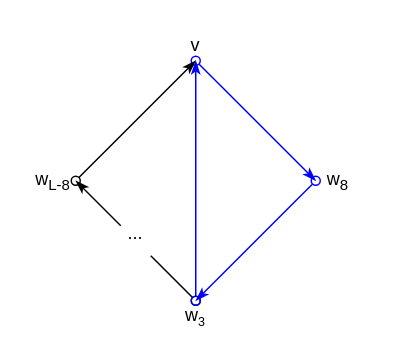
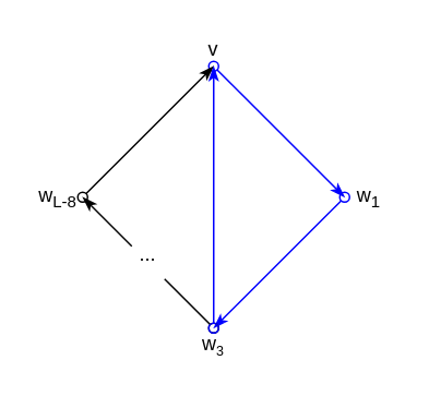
  <mxCell id="0" />
  <mxCell id="1" parent="0" />
  <mxCell id="2" value="" style="endArrow=classicThin;html=1;rounded=0;startArrow=oval;startFill=0;endFill=1;strokeColor=#0000FF;" parent="1" edge="1"><mxGeometry width="50" height="50" relative="1" as="geometry"><mxPoint x="210" y="120" as="sourcePoint" /><mxPoint x="130" y="200" as="targetPoint" /></mxGeometry></mxCell>
  <mxCell id="3" value="" style="endArrow=classicThin;html=1;rounded=0;endFill=1;startArrow=oval;startFill=0;strokeColor=#0000FF;" parent="1" edge="1"><mxGeometry width="50" height="50" relative="1" as="geometry"><mxPoint x="130" y="40" as="sourcePoint" /><mxPoint x="210" y="120" as="targetPoint" /></mxGeometry></mxCell>
  <mxCell id="4" value="" style="endArrow=classicThin;html=1;rounded=0;startArrow=oval;startFill=0;endFill=1;" parent="1" edge="1"><mxGeometry width="50" height="50" relative="1" as="geometry"><mxPoint x="50" y="120" as="sourcePoint" /><mxPoint x="130" y="40" as="targetPoint" /></mxGeometry></mxCell>
  <mxCell id="5" value="" style="endArrow=classicThin;html=1;rounded=0;startArrow=none;startFill=0;endFill=1;" parent="1" edge="1"><mxGeometry width="50" height="50" relative="1" as="geometry"><mxPoint x="80" y="150" as="sourcePoint" /><mxPoint x="50" y="120" as="targetPoint" /></mxGeometry></mxCell>
  <mxCell id="6" value="..." style="text;strokeColor=none;align=center;fillColor=none;html=1;verticalAlign=middle;whiteSpace=wrap;rounded=0;" parent="1" vertex="1"><mxGeometry x="60" y="140" width="60" height="30" as="geometry" /></mxCell>
  <mxCell id="7" value="v" style="text;strokeColor=none;align=center;fillColor=none;html=1;verticalAlign=middle;whiteSpace=wrap;rounded=0;" parent="1" vertex="1"><mxGeometry x="120" y="20" width="20" height="20" as="geometry" /></mxCell>
- <mxCell id="8" value="w&lt;sub&gt;8&lt;/sub&gt;" style="text;strokeColor=none;align=center;fillColor=none;html=1;verticalAlign=middle;whiteSpace=wrap;rounded=0;" parent="1" vertex="1"><mxGeometry x="210" y="110" width="30" height="20" as="geometry" /></mxCell>
+ <mxCell id="8" value="w&lt;sub&gt;1&lt;/sub&gt;" style="text;strokeColor=none;align=center;fillColor=none;html=1;verticalAlign=middle;whiteSpace=wrap;rounded=0;" parent="1" vertex="1"><mxGeometry x="210" y="110" width="30" height="20" as="geometry" /></mxCell>
  <mxCell id="9" value="w&lt;font size=&quot;1&quot;&gt;&lt;sub&gt;3&lt;/sub&gt;&lt;/font&gt;" style="text;strokeColor=none;align=center;fillColor=none;html=1;verticalAlign=middle;whiteSpace=wrap;rounded=0;" parent="1" vertex="1"><mxGeometry x="120" y="200" width="20" height="20" as="geometry" /></mxCell>
  <mxCell id="10" value="w&lt;sub&gt;L-8&lt;/sub&gt;" style="text;strokeColor=none;align=center;fillColor=none;html=1;verticalAlign=middle;whiteSpace=wrap;rounded=0;" parent="1" vertex="1"><mxGeometry x="20" y="110" width="30" height="20" as="geometry" /></mxCell>
  <mxCell id="11" value="" style="endArrow=none;html=1;rounded=0;startArrow=oval;startFill=0;endFill=0;" parent="1" edge="1"><mxGeometry width="50" height="50" relative="1" as="geometry"><mxPoint x="130" y="200" as="sourcePoint" /><mxPoint x="100" y="170" as="targetPoint" /></mxGeometry></mxCell>
  <mxCell id="12" value="" style="endArrow=classicThin;html=1;rounded=0;endFill=1;startArrow=oval;startFill=0;exitX=0.5;exitY=0;exitDx=0;exitDy=0;fillColor=#ffe6cc;strokeColor=#0000FF;" edge="1" parent="1" source="9"><mxGeometry width="50" height="50" relative="1" as="geometry"><mxPoint x="130" y="40" as="sourcePoint" /><mxPoint x="130" y="40" as="targetPoint" /></mxGeometry></mxCell>
